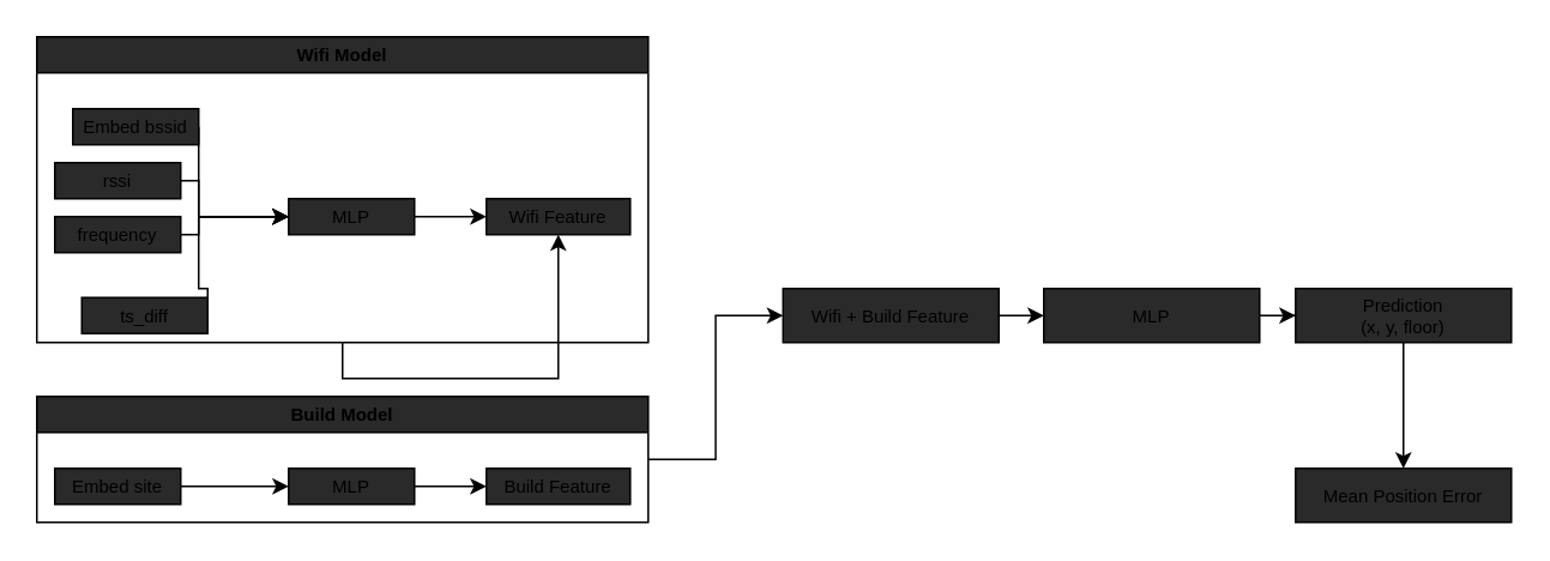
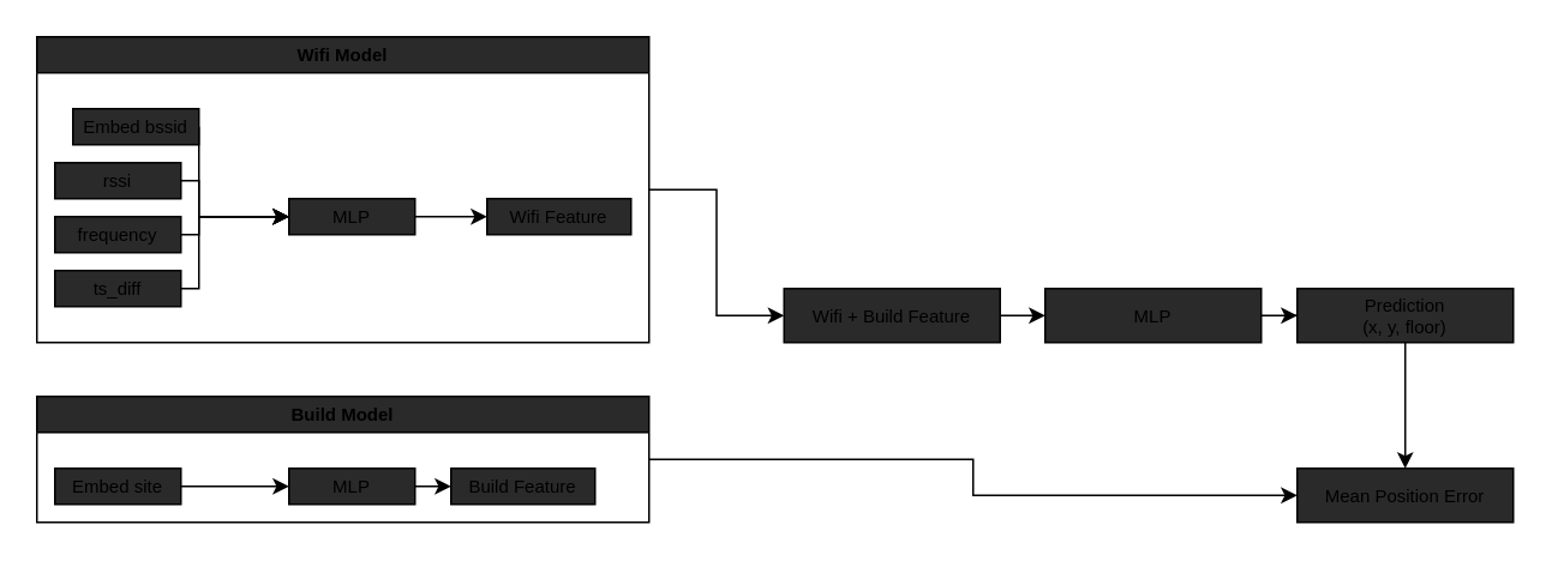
  <mxCell id="0" />
  <mxCell id="1" parent="0" />
- <mxCell id="2" style="edgeStyle=orthogonalEdgeStyle;rounded=0;orthogonalLoop=1;jettySize=auto;html=1;fontSize=10;" edge="1" parent="1" source="3" target="14"><mxGeometry relative="1" as="geometry" /></mxCell>
+ <mxCell id="2" style="edgeStyle=orthogonalEdgeStyle;rounded=0;orthogonalLoop=1;jettySize=auto;html=1;entryX=0;entryY=0.5;entryDx=0;entryDy=0;fontSize=10;" edge="1" parent="1" source="3" target="23"><mxGeometry relative="1" as="geometry" /></mxCell>
  <mxCell id="3" value="Wifi Model" style="swimlane;fillColor=#2a2a2a;gradientColor=none;align=center;fontSize=10;startSize=20;" vertex="1" parent="1"><mxGeometry x="20" y="20" width="340" height="170" as="geometry"><mxRectangle x="230" y="110" width="90" height="23" as="alternateBounds" /></mxGeometry></mxCell>
  <mxCell id="4" style="edgeStyle=orthogonalEdgeStyle;rounded=0;orthogonalLoop=1;jettySize=auto;html=1;exitX=1;exitY=0.5;exitDx=0;exitDy=0;entryX=0;entryY=0.5;entryDx=0;entryDy=0;fontSize=10;" edge="1" parent="3" source="5" target="12"><mxGeometry relative="1" as="geometry"><Array as="points"><mxPoint x="90" y="50" /><mxPoint x="90" y="100" /></Array></mxGeometry></mxCell>
  <mxCell id="5" value="Embed bssid" style="rounded=0;whiteSpace=wrap;html=1;fillColor=#2a2a2a;gradientColor=none;fontSize=10;align=center;" vertex="1" parent="3"><mxGeometry x="20" y="40" width="70" height="20" as="geometry" /></mxCell>
  <mxCell id="6" style="edgeStyle=orthogonalEdgeStyle;rounded=0;orthogonalLoop=1;jettySize=auto;html=1;exitX=1;exitY=0.5;exitDx=0;exitDy=0;entryX=0;entryY=0.5;entryDx=0;entryDy=0;fontSize=10;" edge="1" parent="3" source="7" target="12"><mxGeometry relative="1" as="geometry"><Array as="points"><mxPoint x="90" y="80" /><mxPoint x="90" y="100" /></Array></mxGeometry></mxCell>
  <mxCell id="7" value="rssi" style="rounded=0;whiteSpace=wrap;html=1;fillColor=#2a2a2a;gradientColor=none;fontSize=10;align=center;" vertex="1" parent="3"><mxGeometry x="10" y="70" width="70" height="20" as="geometry" /></mxCell>
  <mxCell id="8" value="frequency" style="rounded=0;whiteSpace=wrap;html=1;fillColor=#2a2a2a;gradientColor=none;fontSize=10;align=center;" vertex="1" parent="3"><mxGeometry x="10" y="100" width="70" height="20" as="geometry" /></mxCell>
  <mxCell id="9" style="edgeStyle=orthogonalEdgeStyle;rounded=0;orthogonalLoop=1;jettySize=auto;html=1;exitX=1;exitY=0.5;exitDx=0;exitDy=0;entryX=0;entryY=0.5;entryDx=0;entryDy=0;fontSize=10;" edge="1" parent="3" source="10" target="12"><mxGeometry relative="1" as="geometry"><Array as="points"><mxPoint x="90" y="140" /><mxPoint x="90" y="100" /></Array></mxGeometry></mxCell>
- <mxCell id="10" value="ts_diff" style="rounded=0;whiteSpace=wrap;html=1;fillColor=#2a2a2a;gradientColor=none;fontSize=10;align=center;" vertex="1" parent="3"><mxGeometry x="25" y="145" width="70" height="20" as="geometry" /></mxCell>
+ <mxCell id="10" value="ts_diff" style="rounded=0;whiteSpace=wrap;html=1;fillColor=#2a2a2a;gradientColor=none;fontSize=10;align=center;" vertex="1" parent="3"><mxGeometry x="10" y="130" width="70" height="20" as="geometry" /></mxCell>
  <mxCell id="11" style="edgeStyle=orthogonalEdgeStyle;rounded=0;orthogonalLoop=1;jettySize=auto;html=1;exitX=1;exitY=0.5;exitDx=0;exitDy=0;entryX=0;entryY=0.5;entryDx=0;entryDy=0;fontSize=10;" edge="1" parent="3" source="12" target="14"><mxGeometry relative="1" as="geometry" /></mxCell>
  <mxCell id="12" value="MLP" style="rounded=0;whiteSpace=wrap;html=1;fillColor=#2a2a2a;gradientColor=none;fontSize=10;align=center;" vertex="1" parent="3"><mxGeometry x="140" y="90" width="70" height="20" as="geometry" /></mxCell>
  <mxCell id="13" style="edgeStyle=orthogonalEdgeStyle;rounded=0;orthogonalLoop=1;jettySize=auto;html=1;exitX=1;exitY=0.5;exitDx=0;exitDy=0;fontSize=10;entryX=0;entryY=0.5;entryDx=0;entryDy=0;" edge="1" parent="3" source="8" target="12"><mxGeometry relative="1" as="geometry"><mxPoint x="130" y="100" as="targetPoint" /><Array as="points"><mxPoint x="90" y="110" /><mxPoint x="90" y="100" /></Array></mxGeometry></mxCell>
  <mxCell id="14" value="Wifi Feature" style="rounded=0;whiteSpace=wrap;html=1;fillColor=#2a2a2a;gradientColor=none;fontSize=10;align=center;" vertex="1" parent="3"><mxGeometry x="250" y="90" width="80" height="20" as="geometry" /></mxCell>
- <mxCell id="15" style="edgeStyle=orthogonalEdgeStyle;rounded=0;orthogonalLoop=1;jettySize=auto;html=1;entryX=0;entryY=0.5;entryDx=0;entryDy=0;fontSize=10;" edge="1" parent="1" source="16" target="23"><mxGeometry relative="1" as="geometry" /></mxCell>
+ <mxCell id="15" style="edgeStyle=orthogonalEdgeStyle;rounded=0;orthogonalLoop=1;jettySize=auto;html=1;fontSize=10;" edge="1" parent="1" source="16" target="28"><mxGeometry relative="1" as="geometry" /></mxCell>
  <mxCell id="16" value="Build Model" style="swimlane;fillColor=#2a2a2a;gradientColor=none;align=center;fontSize=10;startSize=20;" vertex="1" parent="1"><mxGeometry x="20" y="220" width="340" height="70" as="geometry"><mxRectangle x="230" y="110" width="90" height="23" as="alternateBounds" /></mxGeometry></mxCell>
  <mxCell id="17" style="edgeStyle=orthogonalEdgeStyle;rounded=0;orthogonalLoop=1;jettySize=auto;html=1;exitX=1;exitY=0.5;exitDx=0;exitDy=0;entryX=0;entryY=0.5;entryDx=0;entryDy=0;fontSize=10;" edge="1" parent="16" source="18" target="20"><mxGeometry relative="1" as="geometry" /></mxCell>
  <mxCell id="18" value="Embed site" style="rounded=0;whiteSpace=wrap;html=1;fillColor=#2a2a2a;gradientColor=none;fontSize=10;align=center;" vertex="1" parent="16"><mxGeometry x="10" y="40" width="70" height="20" as="geometry" /></mxCell>
  <mxCell id="19" style="edgeStyle=orthogonalEdgeStyle;rounded=0;orthogonalLoop=1;jettySize=auto;html=1;exitX=1;exitY=0.5;exitDx=0;exitDy=0;entryX=0;entryY=0.5;entryDx=0;entryDy=0;fontSize=10;" edge="1" parent="16" source="20" target="21"><mxGeometry relative="1" as="geometry" /></mxCell>
  <mxCell id="20" value="MLP" style="rounded=0;whiteSpace=wrap;html=1;fillColor=#2a2a2a;gradientColor=none;fontSize=10;align=center;" vertex="1" parent="16"><mxGeometry x="140" y="40" width="70" height="20" as="geometry" /></mxCell>
- <mxCell id="21" value="Build Feature" style="rounded=0;whiteSpace=wrap;html=1;fillColor=#2a2a2a;gradientColor=none;fontSize=10;align=center;" vertex="1" parent="16"><mxGeometry x="250" y="40" width="80" height="20" as="geometry" /></mxCell>
+ <mxCell id="21" value="Build Feature" style="rounded=0;whiteSpace=wrap;html=1;fillColor=#2a2a2a;gradientColor=none;fontSize=10;align=center;" vertex="1" parent="16"><mxGeometry x="230" y="40" width="80" height="20" as="geometry" /></mxCell>
  <mxCell id="22" style="edgeStyle=orthogonalEdgeStyle;rounded=0;orthogonalLoop=1;jettySize=auto;html=1;entryX=0;entryY=0.5;entryDx=0;entryDy=0;fontSize=10;" edge="1" parent="1" source="23" target="25"><mxGeometry relative="1" as="geometry" /></mxCell>
  <mxCell id="23" value="Wifi + Build Feature" style="rounded=0;whiteSpace=wrap;html=1;fillColor=#2a2a2a;gradientColor=none;fontSize=10;align=center;" vertex="1" parent="1"><mxGeometry x="435" y="160" width="120" height="30" as="geometry" /></mxCell>
  <mxCell id="24" style="edgeStyle=orthogonalEdgeStyle;rounded=0;orthogonalLoop=1;jettySize=auto;html=1;entryX=0;entryY=0.5;entryDx=0;entryDy=0;fontSize=10;" edge="1" parent="1" source="25" target="27"><mxGeometry relative="1" as="geometry" /></mxCell>
  <mxCell id="25" value="MLP" style="rounded=0;whiteSpace=wrap;html=1;fillColor=#2a2a2a;gradientColor=none;fontSize=10;align=center;" vertex="1" parent="1"><mxGeometry x="580" y="160" width="120" height="30" as="geometry" /></mxCell>
  <mxCell id="26" style="edgeStyle=orthogonalEdgeStyle;rounded=0;orthogonalLoop=1;jettySize=auto;html=1;entryX=0.5;entryY=0;entryDx=0;entryDy=0;fontSize=10;" edge="1" parent="1" source="27" target="28"><mxGeometry relative="1" as="geometry" /></mxCell>
  <mxCell id="27" value="Prediction&lt;br&gt;(x, y, floor)" style="rounded=0;whiteSpace=wrap;html=1;fillColor=#2a2a2a;gradientColor=none;fontSize=10;align=center;" vertex="1" parent="1"><mxGeometry x="720" y="160" width="120" height="30" as="geometry" /></mxCell>
  <mxCell id="28" value="Mean Position Error" style="rounded=0;whiteSpace=wrap;html=1;fillColor=#2a2a2a;gradientColor=none;fontSize=10;align=center;" vertex="1" parent="1"><mxGeometry x="720" y="260" width="120" height="30" as="geometry" /></mxCell>
